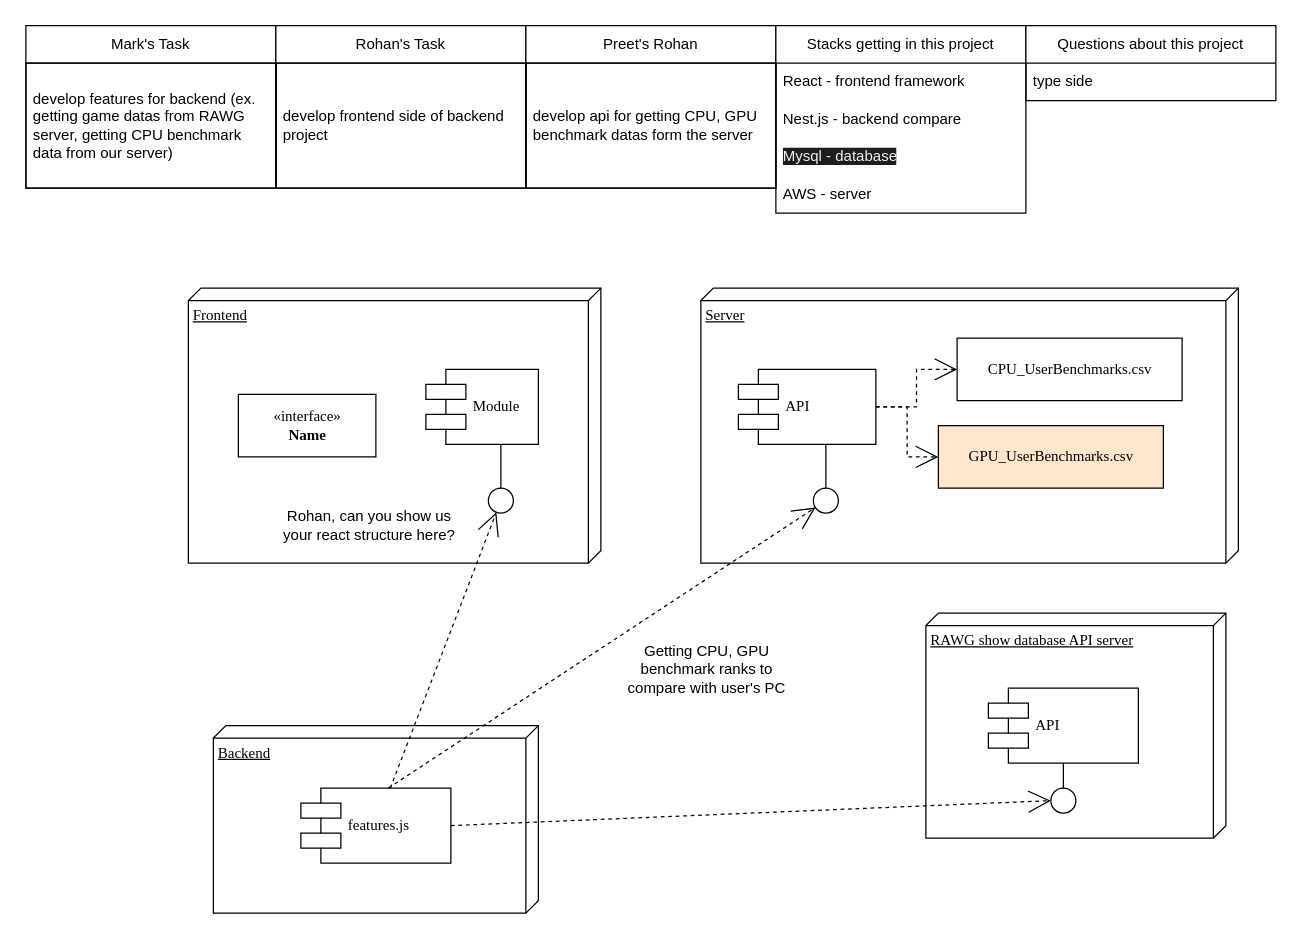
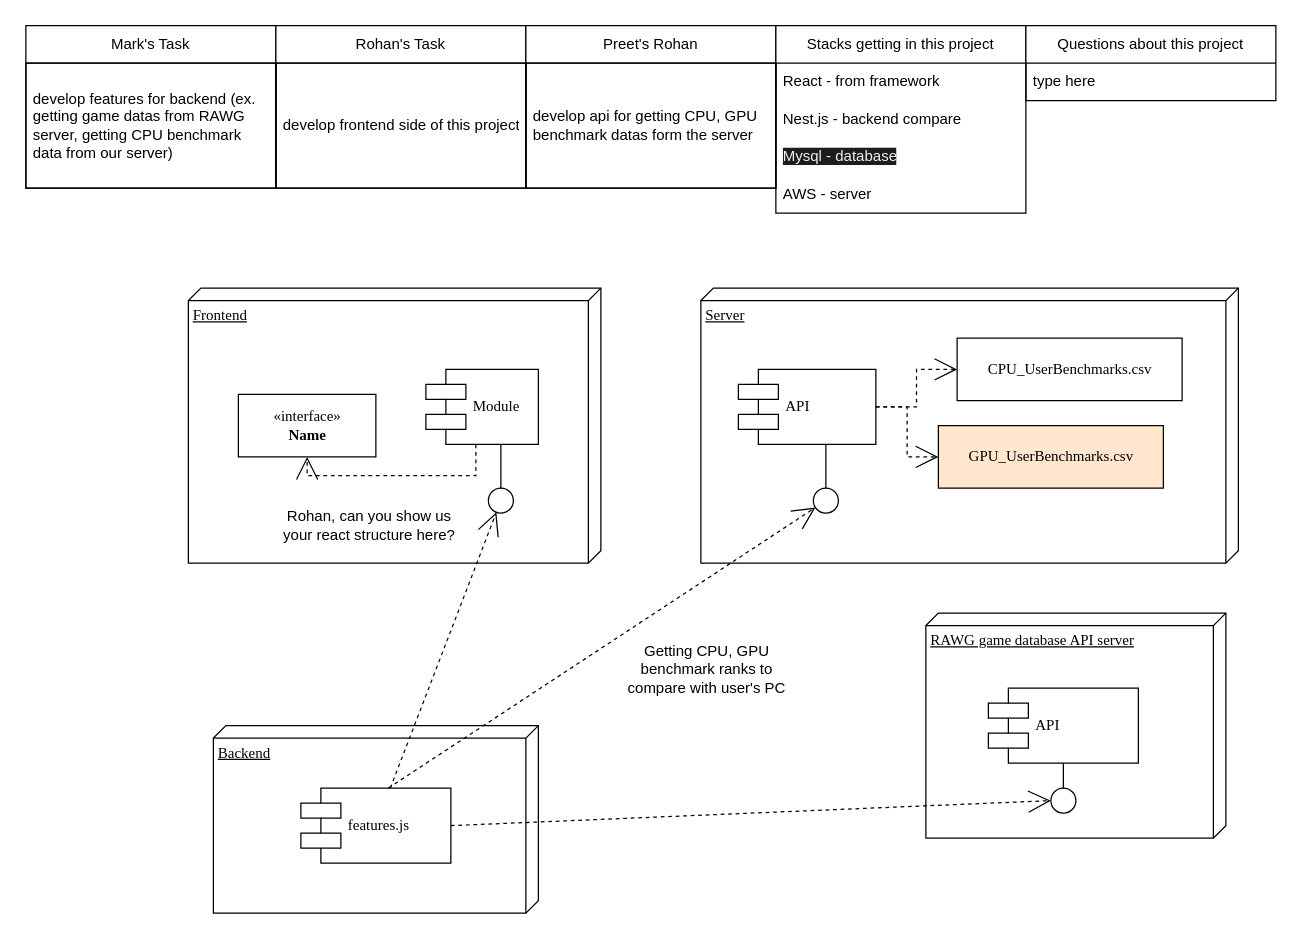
  <mxCell id="0" />
  <mxCell id="1" parent="0" />
  <mxCell id="2" value="Frontend" style="verticalAlign=top;align=left;spacingTop=8;spacingLeft=2;spacingRight=12;shape=cube;size=10;direction=south;fontStyle=4;html=1;rounded=0;shadow=0;comic=0;labelBackgroundColor=none;strokeWidth=1;fontFamily=Verdana;fontSize=12" parent="1" vertex="1"><mxGeometry x="150" y="230" width="330" height="220" as="geometry" /></mxCell>
  <mxCell id="3" value="Server" style="verticalAlign=top;align=left;spacingTop=8;spacingLeft=2;spacingRight=12;shape=cube;size=10;direction=south;fontStyle=4;html=1;rounded=0;shadow=0;comic=0;labelBackgroundColor=none;strokeWidth=1;fontFamily=Verdana;fontSize=12" parent="1" vertex="1"><mxGeometry x="560" y="230" width="430" height="220" as="geometry" /></mxCell>
  <mxCell id="4" value="Backend" style="verticalAlign=top;align=left;spacingTop=8;spacingLeft=2;spacingRight=12;shape=cube;size=10;direction=south;fontStyle=4;html=1;rounded=0;shadow=0;comic=0;labelBackgroundColor=none;strokeWidth=1;fontFamily=Verdana;fontSize=12" parent="1" vertex="1"><mxGeometry x="170" y="580" width="260" height="150" as="geometry" /></mxCell>
  <mxCell id="5" value="&amp;laquo;interface&amp;raquo;&lt;br&gt;&lt;b&gt;Name&lt;/b&gt;" style="html=1;rounded=0;shadow=0;comic=0;labelBackgroundColor=none;strokeWidth=1;fontFamily=Verdana;fontSize=12;align=center;" parent="1" vertex="1"><mxGeometry x="190" y="315" width="110" height="50" as="geometry" /></mxCell>
  <mxCell id="6" value="Module" style="shape=component;align=left;spacingLeft=36;rounded=0;shadow=0;comic=0;labelBackgroundColor=none;strokeWidth=1;fontFamily=Verdana;fontSize=12;html=1;" parent="1" vertex="1"><mxGeometry x="340" y="295" width="90" height="60" as="geometry" /></mxCell>
  <mxCell id="7" value="" style="ellipse;whiteSpace=wrap;html=1;rounded=0;shadow=0;comic=0;labelBackgroundColor=none;strokeWidth=1;fontFamily=Verdana;fontSize=12;align=center;" parent="1" vertex="1"><mxGeometry x="390" y="390" width="20" height="20" as="geometry" /></mxCell>
  <mxCell id="8" value="API" style="shape=component;align=left;spacingLeft=36;rounded=0;shadow=0;comic=0;labelBackgroundColor=none;strokeWidth=1;fontFamily=Verdana;fontSize=12;html=1;" parent="1" vertex="1"><mxGeometry x="590" y="295" width="110" height="60" as="geometry" /></mxCell>
  <mxCell id="9" value="CPU_UserBenchmarks.csv" style="html=1;rounded=0;shadow=0;comic=0;labelBackgroundColor=none;strokeWidth=1;fontFamily=Verdana;fontSize=12;align=center;" parent="1" vertex="1"><mxGeometry x="765" y="270" width="180" height="50" as="geometry" /></mxCell>
  <mxCell id="10" value="" style="ellipse;whiteSpace=wrap;html=1;rounded=0;shadow=0;comic=0;labelBackgroundColor=none;strokeWidth=1;fontFamily=Verdana;fontSize=12;align=center;" parent="1" vertex="1"><mxGeometry x="650" y="390" width="20" height="20" as="geometry" /></mxCell>
  <mxCell id="11" value="features.js" style="shape=component;align=left;spacingLeft=36;rounded=0;shadow=0;comic=0;labelBackgroundColor=none;strokeWidth=1;fontFamily=Verdana;fontSize=12;html=1;" parent="1" vertex="1"><mxGeometry x="240" y="630" width="120" height="60" as="geometry" /></mxCell>
  <mxCell id="12" style="edgeStyle=none;rounded=0;html=1;dashed=1;labelBackgroundColor=none;startArrow=none;startFill=0;startSize=8;endArrow=open;endFill=0;endSize=16;fontFamily=Verdana;fontSize=12;" parent="1" source="11" target="7" edge="1"><mxGeometry relative="1" as="geometry" /></mxCell>
  <mxCell id="13" style="edgeStyle=none;rounded=0;html=1;dashed=1;labelBackgroundColor=none;startArrow=none;startFill=0;startSize=8;endArrow=open;endFill=0;endSize=16;fontFamily=Verdana;fontSize=12;" parent="1" target="10" edge="1"><mxGeometry relative="1" as="geometry"><mxPoint x="310" y="630" as="sourcePoint" /></mxGeometry></mxCell>
  <mxCell id="14" style="edgeStyle=elbowEdgeStyle;rounded=0;html=1;labelBackgroundColor=none;startArrow=none;startFill=0;startSize=8;endArrow=none;endFill=0;endSize=16;fontFamily=Verdana;fontSize=12;" parent="1" source="10" target="8" edge="1"><mxGeometry relative="1" as="geometry" /></mxCell>
  <mxCell id="15" style="edgeStyle=elbowEdgeStyle;rounded=0;html=1;labelBackgroundColor=none;startArrow=none;startFill=0;startSize=8;endArrow=none;endFill=0;endSize=16;fontFamily=Verdana;fontSize=12;" parent="1" source="7" target="6" edge="1"><mxGeometry relative="1" as="geometry" /></mxCell>
+ <mxCell id="16" style="edgeStyle=orthogonalEdgeStyle;rounded=0;html=1;labelBackgroundColor=none;startArrow=none;startFill=0;startSize=8;endArrow=open;endFill=0;endSize=16;fontFamily=Verdana;fontSize=12;dashed=1;" parent="1" source="6" target="5" edge="1"><mxGeometry relative="1" as="geometry"><Array as="points"><mxPoint x="380" y="380" /><mxPoint x="245" y="380" /></Array></mxGeometry></mxCell>
  <mxCell id="17" style="edgeStyle=orthogonalEdgeStyle;rounded=0;html=1;dashed=1;labelBackgroundColor=none;startArrow=none;startFill=0;startSize=8;endArrow=open;endFill=0;endSize=16;fontFamily=Verdana;fontSize=12;" parent="1" source="8" target="9" edge="1"><mxGeometry relative="1" as="geometry" /></mxCell>
  <mxCell id="18" value="Mark's Task" style="swimlane;fontStyle=0;childLayout=stackLayout;horizontal=1;startSize=30;horizontalStack=0;resizeParent=1;resizeParentMax=0;resizeLast=0;collapsible=1;marginBottom=0;whiteSpace=wrap;html=1;" vertex="1" parent="1"><mxGeometry width="200" height="130" as="geometry" x="20" y="20" /></mxCell>
  <mxCell id="19" value="develop features for backend (ex. getting game datas from RAWG server, getting CPU benchmark data from our server)" style="text;strokeColor=default;fillColor=none;align=left;verticalAlign=middle;spacingLeft=4;spacingRight=4;overflow=hidden;points=[[0,0.5],[1,0.5]];portConstraint=eastwest;rotatable=0;whiteSpace=wrap;html=1;" vertex="1" parent="18"><mxGeometry y="30" width="200" height="100" as="geometry" /></mxCell>
  <mxCell id="20" value="Rohan's Task" style="swimlane;fontStyle=0;childLayout=stackLayout;horizontal=1;startSize=30;horizontalStack=0;resizeParent=1;resizeParentMax=0;resizeLast=0;collapsible=1;marginBottom=0;whiteSpace=wrap;html=1;" vertex="1" parent="1"><mxGeometry x="220" width="200" height="130" as="geometry" y="20" /></mxCell>
- <mxCell id="21" value="develop frontend side of backend project" style="text;strokeColor=default;fillColor=none;align=left;verticalAlign=middle;spacingLeft=4;spacingRight=4;overflow=hidden;points=[[0,0.5],[1,0.5]];portConstraint=eastwest;rotatable=0;whiteSpace=wrap;html=1;" vertex="1" parent="20"><mxGeometry y="30" width="200" height="100" as="geometry" /></mxCell>
+ <mxCell id="21" value="develop frontend side of this project" style="text;strokeColor=default;fillColor=none;align=left;verticalAlign=middle;spacingLeft=4;spacingRight=4;overflow=hidden;points=[[0,0.5],[1,0.5]];portConstraint=eastwest;rotatable=0;whiteSpace=wrap;html=1;" vertex="1" parent="20"><mxGeometry y="30" width="200" height="100" as="geometry" /></mxCell>
  <mxCell id="22" value="Preet's Rohan" style="swimlane;fontStyle=0;childLayout=stackLayout;horizontal=1;startSize=30;horizontalStack=0;resizeParent=1;resizeParentMax=0;resizeLast=0;collapsible=1;marginBottom=0;whiteSpace=wrap;html=1;" vertex="1" parent="1"><mxGeometry x="420" width="200" height="130" as="geometry" y="20" /></mxCell>
  <mxCell id="23" value="develop api for getting CPU, GPU benchmark datas form the server" style="text;strokeColor=default;fillColor=none;align=left;verticalAlign=middle;spacingLeft=4;spacingRight=4;overflow=hidden;points=[[0,0.5],[1,0.5]];portConstraint=eastwest;rotatable=0;whiteSpace=wrap;html=1;" vertex="1" parent="22"><mxGeometry y="30" width="200" height="100" as="geometry" /></mxCell>
  <mxCell id="24" value="Stacks getting in this project" style="swimlane;fontStyle=0;childLayout=stackLayout;horizontal=1;startSize=30;horizontalStack=0;resizeParent=1;resizeParentMax=0;resizeLast=0;collapsible=1;marginBottom=0;whiteSpace=wrap;html=1;" vertex="1" parent="1"><mxGeometry x="620" width="200" height="150" as="geometry" y="20"><mxRectangle y="330" width="180" height="30" as="alternateBounds" /></mxGeometry></mxCell>
- <mxCell id="25" value="React - frontend framework" style="text;strokeColor=none;fillColor=none;align=left;verticalAlign=middle;spacingLeft=4;spacingRight=4;overflow=hidden;points=[[0,0.5],[1,0.5]];portConstraint=eastwest;rotatable=0;whiteSpace=wrap;html=1;" vertex="1" parent="24"><mxGeometry y="30" width="200" height="30" as="geometry" /></mxCell>
+ <mxCell id="25" value="React - from framework" style="text;strokeColor=none;fillColor=none;align=left;verticalAlign=middle;spacingLeft=4;spacingRight=4;overflow=hidden;points=[[0,0.5],[1,0.5]];portConstraint=eastwest;rotatable=0;whiteSpace=wrap;html=1;" vertex="1" parent="24"><mxGeometry y="30" width="200" height="30" as="geometry" /></mxCell>
  <mxCell id="26" value="Nest.js - backend compare" style="text;strokeColor=none;fillColor=none;align=left;verticalAlign=middle;spacingLeft=4;spacingRight=4;overflow=hidden;points=[[0,0.5],[1,0.5]];portConstraint=eastwest;rotatable=0;whiteSpace=wrap;html=1;" vertex="1" parent="24"><mxGeometry y="60" width="200" height="30" as="geometry" /></mxCell>
  <mxCell id="27" value="&lt;meta charset=&quot;utf-8&quot;&gt;&lt;span style=&quot;color: rgb(240, 240, 240); font-family: Helvetica; font-size: 12px; font-style: normal; font-variant-ligatures: normal; font-variant-caps: normal; font-weight: 400; letter-spacing: normal; orphans: 2; text-align: left; text-indent: 0px; text-transform: none; widows: 2; word-spacing: 0px; -webkit-text-stroke-width: 0px; background-color: rgb(27, 29, 30); text-decoration-thickness: initial; text-decoration-style: initial; text-decoration-color: initial; float: none; display: inline !important;&quot;&gt;Mysql - database&lt;/span&gt;" style="text;strokeColor=none;fillColor=none;align=left;verticalAlign=middle;spacingLeft=4;spacingRight=4;overflow=hidden;points=[[0,0.5],[1,0.5]];portConstraint=eastwest;rotatable=0;whiteSpace=wrap;html=1;" vertex="1" parent="24"><mxGeometry y="90" width="200" height="30" as="geometry" /></mxCell>
  <mxCell id="28" value="AWS - server" style="text;strokeColor=none;fillColor=none;align=left;verticalAlign=middle;spacingLeft=4;spacingRight=4;overflow=hidden;points=[[0,0.5],[1,0.5]];portConstraint=eastwest;rotatable=0;whiteSpace=wrap;html=1;" vertex="1" parent="24"><mxGeometry y="120" width="200" height="30" as="geometry" /></mxCell>
  <mxCell id="29" value="Questions about this project" style="swimlane;fontStyle=0;childLayout=stackLayout;horizontal=1;startSize=30;horizontalStack=0;resizeParent=1;resizeParentMax=0;resizeLast=0;collapsible=1;marginBottom=0;whiteSpace=wrap;html=1;" vertex="1" parent="1"><mxGeometry x="820" width="200" height="60" as="geometry" y="20"><mxRectangle x="800" width="190" height="30" as="alternateBounds" /></mxGeometry></mxCell>
- <mxCell id="30" value="type side" style="text;strokeColor=none;fillColor=none;align=left;verticalAlign=middle;spacingLeft=4;spacingRight=4;overflow=hidden;points=[[0,0.5],[1,0.5]];portConstraint=eastwest;rotatable=0;whiteSpace=wrap;html=1;" vertex="1" parent="29"><mxGeometry y="30" width="200" height="30" as="geometry" /></mxCell>
+ <mxCell id="30" value="type here" style="text;strokeColor=none;fillColor=none;align=left;verticalAlign=middle;spacingLeft=4;spacingRight=4;overflow=hidden;points=[[0,0.5],[1,0.5]];portConstraint=eastwest;rotatable=0;whiteSpace=wrap;html=1;" vertex="1" parent="29"><mxGeometry y="30" width="200" height="30" as="geometry" /></mxCell>
  <mxCell id="31" value="Rohan, can you show us your react structure here?" style="text;html=1;strokeColor=none;fillColor=none;align=center;verticalAlign=middle;whiteSpace=wrap;rounded=0;" vertex="1" parent="1"><mxGeometry x="220" y="380" width="150" height="80" as="geometry" /></mxCell>
  <mxCell id="32" value="Getting CPU, GPU benchmark ranks to compare with user's PC" style="text;html=1;strokeColor=none;fillColor=none;align=center;verticalAlign=middle;whiteSpace=wrap;rounded=0;" vertex="1" parent="1"><mxGeometry x="490" y="490" width="150" height="90" as="geometry" /></mxCell>
- <mxCell id="33" value="RAWG show database API server" style="verticalAlign=top;align=left;spacingTop=8;spacingLeft=2;spacingRight=12;shape=cube;size=10;direction=south;fontStyle=4;html=1;rounded=0;shadow=0;comic=0;labelBackgroundColor=none;strokeWidth=1;fontFamily=Verdana;fontSize=12" vertex="1" parent="1"><mxGeometry x="740" y="490" width="240" height="180" as="geometry" /></mxCell>
+ <mxCell id="33" value="RAWG game database API server" style="verticalAlign=top;align=left;spacingTop=8;spacingLeft=2;spacingRight=12;shape=cube;size=10;direction=south;fontStyle=4;html=1;rounded=0;shadow=0;comic=0;labelBackgroundColor=none;strokeWidth=1;fontFamily=Verdana;fontSize=12" vertex="1" parent="1"><mxGeometry x="740" y="490" width="240" height="180" as="geometry" /></mxCell>
  <mxCell id="34" value="API" style="shape=component;align=left;spacingLeft=36;rounded=0;shadow=0;comic=0;labelBackgroundColor=none;strokeWidth=1;fontFamily=Verdana;fontSize=12;html=1;" vertex="1" parent="1"><mxGeometry x="790" y="550" width="120" height="60" as="geometry" /></mxCell>
  <mxCell id="35" value="GPU_UserBenchmarks.csv" style="html=1;rounded=0;shadow=0;comic=0;labelBackgroundColor=none;strokeWidth=1;fontFamily=Verdana;fontSize=12;align=center;fillColor=#ffe6cc;" vertex="1" parent="1"><mxGeometry x="750" y="340" width="180" height="50" as="geometry" /></mxCell>
  <mxCell id="36" style="edgeStyle=orthogonalEdgeStyle;rounded=0;html=1;dashed=1;labelBackgroundColor=none;startArrow=none;startFill=0;startSize=8;endArrow=open;endFill=0;endSize=16;fontFamily=Verdana;fontSize=12;exitX=1;exitY=0.5;exitDx=0;exitDy=0;entryX=0;entryY=0.5;entryDx=0;entryDy=0;" edge="1" parent="1" source="8" target="35"><mxGeometry relative="1" as="geometry"><mxPoint x="710" y="335" as="sourcePoint" /><mxPoint x="760" y="305" as="targetPoint" /></mxGeometry></mxCell>
  <mxCell id="37" value="" style="ellipse;whiteSpace=wrap;html=1;rounded=0;shadow=0;comic=0;labelBackgroundColor=none;strokeWidth=1;fontFamily=Verdana;fontSize=12;align=center;" vertex="1" parent="1"><mxGeometry x="840" y="630" width="20" height="20" as="geometry" /></mxCell>
  <mxCell id="38" style="edgeStyle=elbowEdgeStyle;rounded=0;html=1;labelBackgroundColor=none;startArrow=none;startFill=0;startSize=8;endArrow=none;endFill=0;endSize=16;fontFamily=Verdana;fontSize=12;" edge="1" parent="1"><mxGeometry relative="1" as="geometry"><mxPoint x="850" y="630" as="sourcePoint" /><mxPoint x="849.74" y="610" as="targetPoint" /></mxGeometry></mxCell>
  <mxCell id="39" style="edgeStyle=none;rounded=0;html=1;dashed=1;labelBackgroundColor=none;startArrow=none;startFill=0;startSize=8;endArrow=open;endFill=0;endSize=16;fontFamily=Verdana;fontSize=12;exitX=1;exitY=0.5;exitDx=0;exitDy=0;entryX=0;entryY=0.5;entryDx=0;entryDy=0;" edge="1" parent="1" source="11" target="37"><mxGeometry relative="1" as="geometry"><mxPoint x="320" y="640" as="sourcePoint" /><mxPoint x="662" y="415" as="targetPoint" /></mxGeometry></mxCell>
